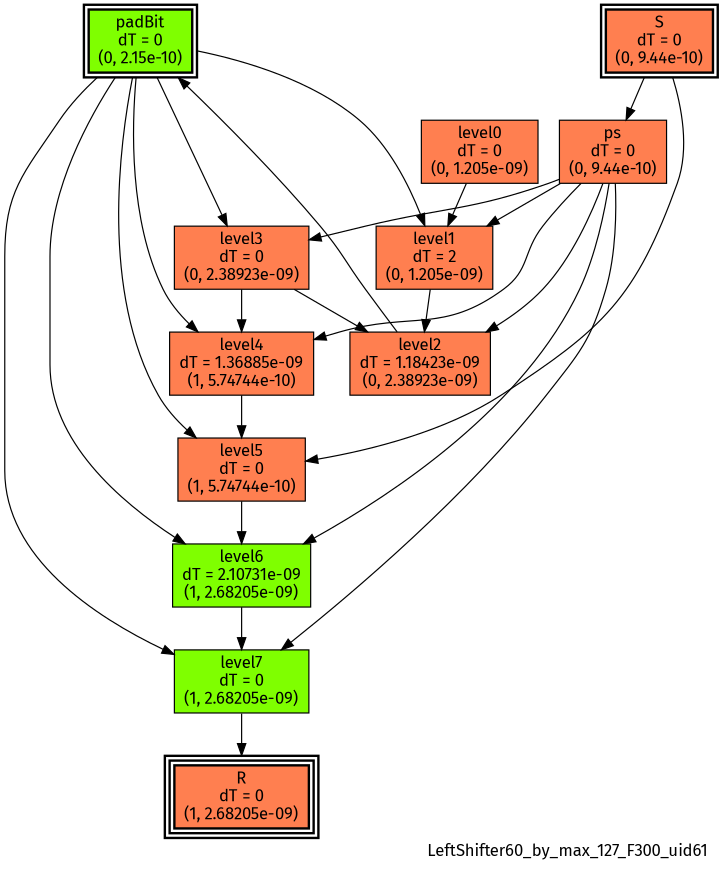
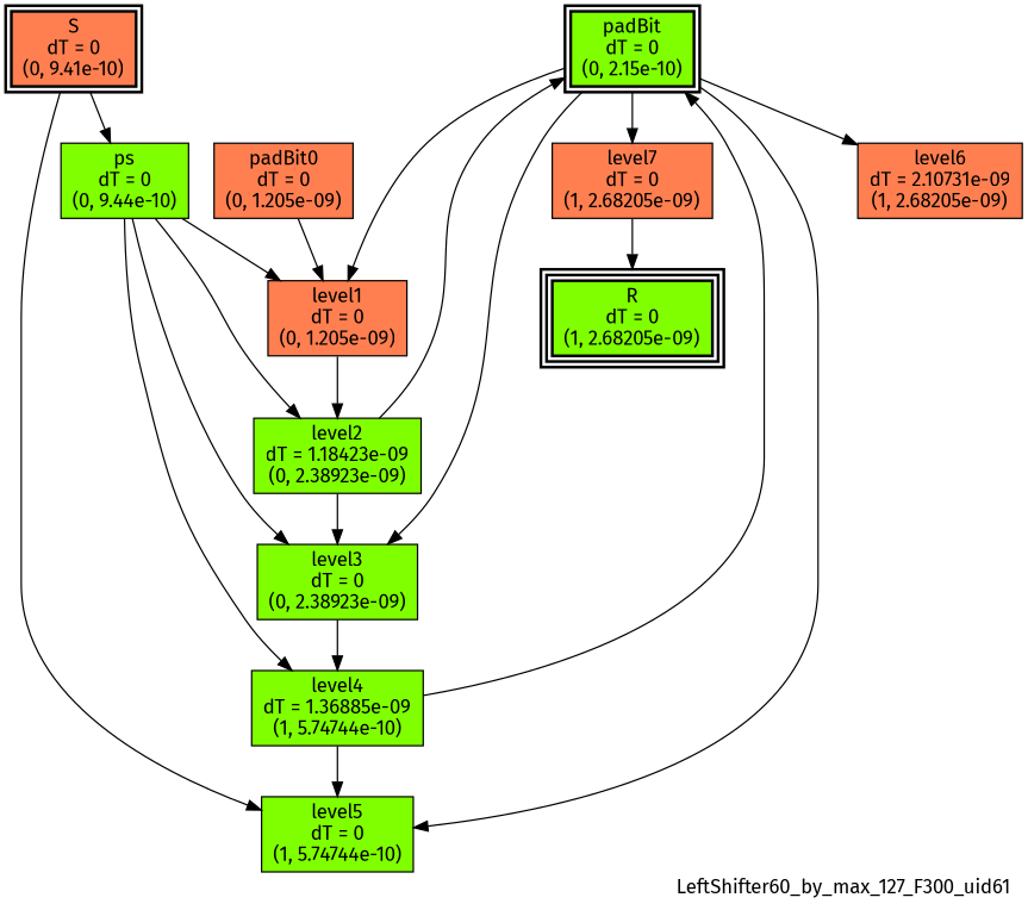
  digraph {
    fontname="Fira Sans"
    label=LeftShifter60_by_max_127_F300_uid61
    labeljust=right
    labelloc=bottom
    nodesep=0.25
    ranksep=0.5
    node [color=black fillcolor=coral fontname="Fira Sans" peripheries=1 shape=box style=filled]
    edge [arrowhead=normal arrowsize=1.0 arrowtail=normal color=black dir=forward fontname="Fira Sans"]
-   n1 [label="S\ndT = 0\n(0, 9.44e-10)" peripheries=2 style="bold, filled"]
+   n1 [label="S\ndT = 0\n(0, 9.41e-10)" peripheries=2 style="bold, filled"]
    n2 [fillcolor=chartreuse label="padBit\ndT = 0\n(0, 2.15e-10)" peripheries=2 style="bold, filled"]
-   n3 [label="R\ndT = 0\n(1, 2.68205e-09)" peripheries=3 style="bold, filled"]
-   n4 [label="ps\ndT = 0\n(0, 9.44e-10)"]
-   n5 [label="level5\ndT = 0\n(1, 5.74744e-10)"]
-   n6 [label="level1\ndT = 2\n(0, 1.205e-09)"]
-   n7 [label="level3\ndT = 0\n(0, 2.38923e-09)"]
-   n8 [label="level4\ndT = 1.36885e-09\n(1, 5.74744e-10)"]
-   n9 [fillcolor=chartreuse label="level6\ndT = 2.10731e-09\n(1, 2.68205e-09)"]
-   n10 [fillcolor=chartreuse label="level7\ndT = 0\n(1, 2.68205e-09)"]
-   n11 [label="level0\ndT = 0\n(0, 1.205e-09)"]
-   n12 [label="level2\ndT = 1.18423e-09\n(0, 2.38923e-09)"]
+   n3 [fillcolor=chartreuse label="R\ndT = 0\n(1, 2.68205e-09)" peripheries=3 style="bold, filled"]
+   n4 [fillcolor=chartreuse label="ps\ndT = 0\n(0, 9.44e-10)"]
+   n5 [fillcolor=chartreuse label="level5\ndT = 0\n(1, 5.74744e-10)"]
+   n6 [label="level1\ndT = 0\n(0, 1.205e-09)"]
+   n7 [fillcolor=chartreuse label="level3\ndT = 0\n(0, 2.38923e-09)"]
+   n8 [fillcolor=chartreuse label="level4\ndT = 1.36885e-09\n(1, 5.74744e-10)"]
+   n9 [label="level6\ndT = 2.10731e-09\n(1, 2.68205e-09)"]
+   n10 [label="level7\ndT = 0\n(1, 2.68205e-09)"]
+   n11 [label="padBit0\ndT = 0\n(0, 1.205e-09)"]
+   n12 [fillcolor=chartreuse label="level2\ndT = 1.18423e-09\n(0, 2.38923e-09)"]
    subgraph sub_1 {
      rank=same
      n1
      n2
    }
    subgraph sub_2 {
      rank=same
      n3
    }
    n1 -> n4
    n1 -> n5
    n2 -> n5
    n2 -> n6
    n2 -> n7
-   n2 -> n8
+   n8 -> n2
    n2 -> n9
    n2 -> n10
    n4 -> n6
    n4 -> n7
    n4 -> n8
-   n4 -> n9
-   n4 -> n10
    n4 -> n12
-   n5 -> n9
    n6 -> n12
    n7 -> n8
    n8 -> n5
-   n9 -> n10
    n10 -> n3
    n11 -> n6
    n12 -> n2
-   n7 -> n12
+   n12 -> n7
  }
